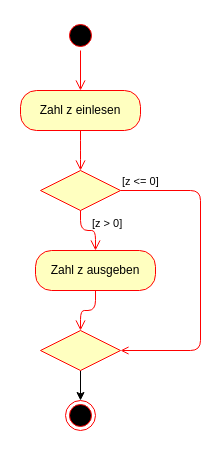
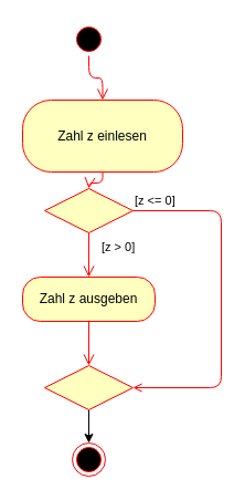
  <mxCell id="0" />
  <mxCell id="1" parent="0" />
  <mxCell id="2" value="" style="ellipse;html=1;shape=endState;fillColor=#000000;strokeColor=#ff0000;" vertex="1" parent="1"><mxGeometry x="65" y="400" width="30" height="30" as="geometry" /></mxCell>
  <mxCell id="3" value="" style="ellipse;html=1;shape=startState;fillColor=#000000;strokeColor=#ff0000;" vertex="1" parent="1"><mxGeometry x="65" y="20" width="30" height="30" as="geometry" /></mxCell>
  <mxCell id="4" value="" style="edgeStyle=orthogonalEdgeStyle;html=1;verticalAlign=bottom;endArrow=open;endSize=8;strokeColor=#ff0000;entryX=0.5;entryY=0;entryDx=0;entryDy=0;" edge="1" source="3" parent="1" target="5"><mxGeometry relative="1" as="geometry"><mxPoint x="75" y="70" as="targetPoint" /></mxGeometry></mxCell>
- <mxCell id="5" value="Zahl z einlesen" style="rounded=1;whiteSpace=wrap;html=1;arcSize=40;fontColor=#000000;fillColor=#ffffc0;strokeColor=#ff0000;" vertex="1" parent="1"><mxGeometry x="20" y="90" width="120" height="40" as="geometry" /></mxCell>
+ <mxCell id="5" value="Zahl z einlesen" style="rounded=1;whiteSpace=wrap;html=1;arcSize=40;fontColor=#000000;fillColor=#ffffc0;strokeColor=#ff0000;" vertex="1" parent="1"><mxGeometry x="20" y="90" width="145" height="65" as="geometry" /></mxCell>
  <mxCell id="6" value="" style="edgeStyle=orthogonalEdgeStyle;html=1;verticalAlign=bottom;endArrow=open;endSize=8;strokeColor=#ff0000;" edge="1" source="5" parent="1"><mxGeometry relative="1" as="geometry"><mxPoint x="80" y="170" as="targetPoint" /></mxGeometry></mxCell>
  <mxCell id="7" value="" style="rhombus;whiteSpace=wrap;html=1;fontColor=#000000;fillColor=#ffffc0;strokeColor=#ff0000;" vertex="1" parent="1"><mxGeometry x="40" y="170" width="80" height="40" as="geometry" /></mxCell>
  <mxCell id="8" value="[z &amp;lt;= 0]" style="html=1;align=left;verticalAlign=bottom;endArrow=open;strokeColor=#ff0000;edgeStyle=elbowEdgeStyle;entryX=1;entryY=0.5;entryDx=0;entryDy=0;" edge="1" source="7" parent="1" target="13"><mxGeometry x="-1" relative="1" as="geometry"><mxPoint x="240" y="330" as="targetPoint" /><Array as="points"><mxPoint x="200" y="280" /></Array></mxGeometry></mxCell>
  <mxCell id="9" value="[z &amp;gt; 0]" style="edgeStyle=orthogonalEdgeStyle;html=1;align=left;verticalAlign=top;endArrow=open;endSize=8;strokeColor=#ff0000;entryX=0.5;entryY=0;entryDx=0;entryDy=0;" edge="1" source="7" parent="1" target="10"><mxGeometry x="-0.999" y="10" relative="1" as="geometry"><mxPoint x="80" y="270" as="targetPoint" /><mxPoint as="offset" /></mxGeometry></mxCell>
- <mxCell id="10" value="Zahl z ausgeben" style="rounded=1;whiteSpace=wrap;html=1;arcSize=40;fontColor=#000000;fillColor=#ffffc0;strokeColor=#ff0000;" vertex="1" parent="1"><mxGeometry x="35" y="250" width="120" height="40" as="geometry" /></mxCell>
+ <mxCell id="10" value="Zahl z ausgeben" style="rounded=1;whiteSpace=wrap;html=1;arcSize=40;fontColor=#000000;fillColor=#ffffc0;strokeColor=#ff0000;" vertex="1" parent="1"><mxGeometry x="20" y="250" width="120" height="40" as="geometry" /></mxCell>
  <mxCell id="11" value="" style="edgeStyle=orthogonalEdgeStyle;html=1;verticalAlign=bottom;endArrow=open;endSize=8;strokeColor=#ff0000;entryX=0.5;entryY=0;entryDx=0;entryDy=0;" edge="1" source="10" parent="1" target="13"><mxGeometry relative="1" as="geometry"><mxPoint x="90" y="340" as="targetPoint" /></mxGeometry></mxCell>
  <mxCell id="12" value="" style="edgeStyle=none;html=1;" edge="1" parent="1" source="13" target="2"><mxGeometry relative="1" as="geometry" /></mxCell>
  <mxCell id="13" value="" style="rhombus;whiteSpace=wrap;html=1;fontColor=#000000;fillColor=#ffffc0;strokeColor=#ff0000;" vertex="1" parent="1"><mxGeometry x="40" y="330" width="80" height="40" as="geometry" /></mxCell>
